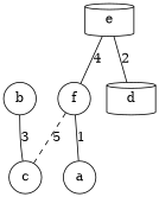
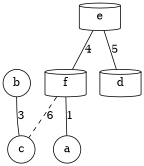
  graph {
    node [shape=circle]
    edge [style=solid]
-   f
+   f [shape=cylinder]
    a
    c
    b
    e [shape=cylinder]
    d [shape=cylinder]
    f -- a [label=1]
-   f -- c [label=5 style=dashed]
+   f -- c [label=6 style=dashed]
    b -- c [label=3]
    e -- f [label=4]
-   e -- d [label=2]
+   e -- d [label=5]
  }
